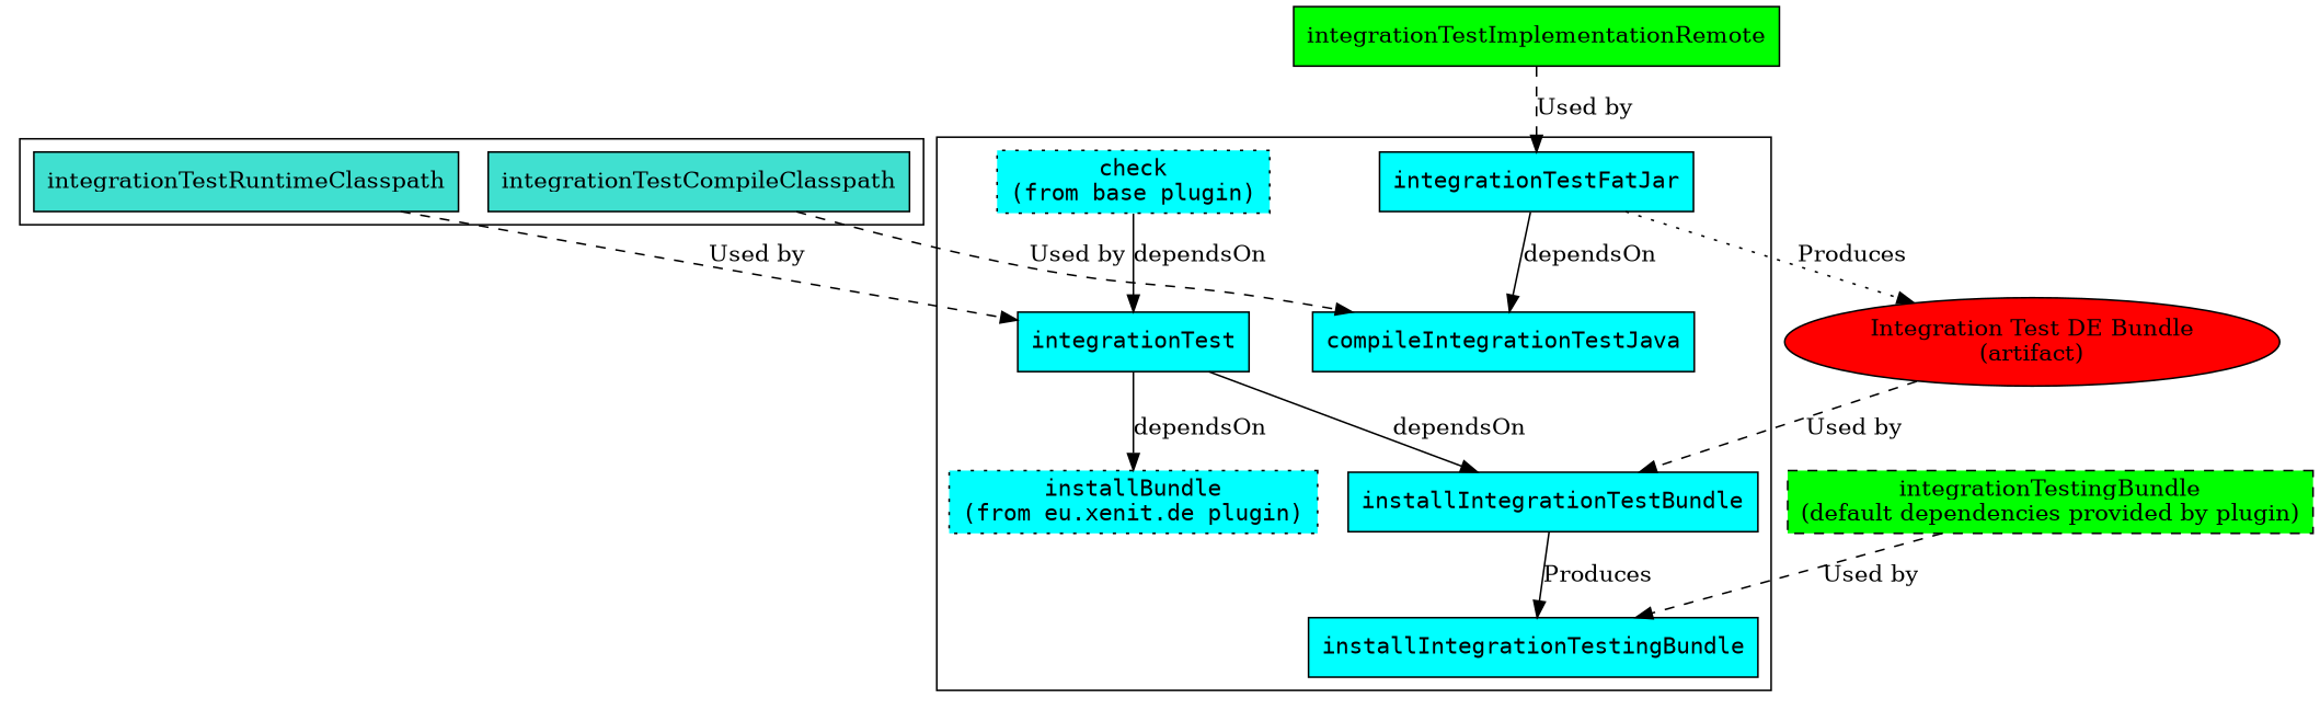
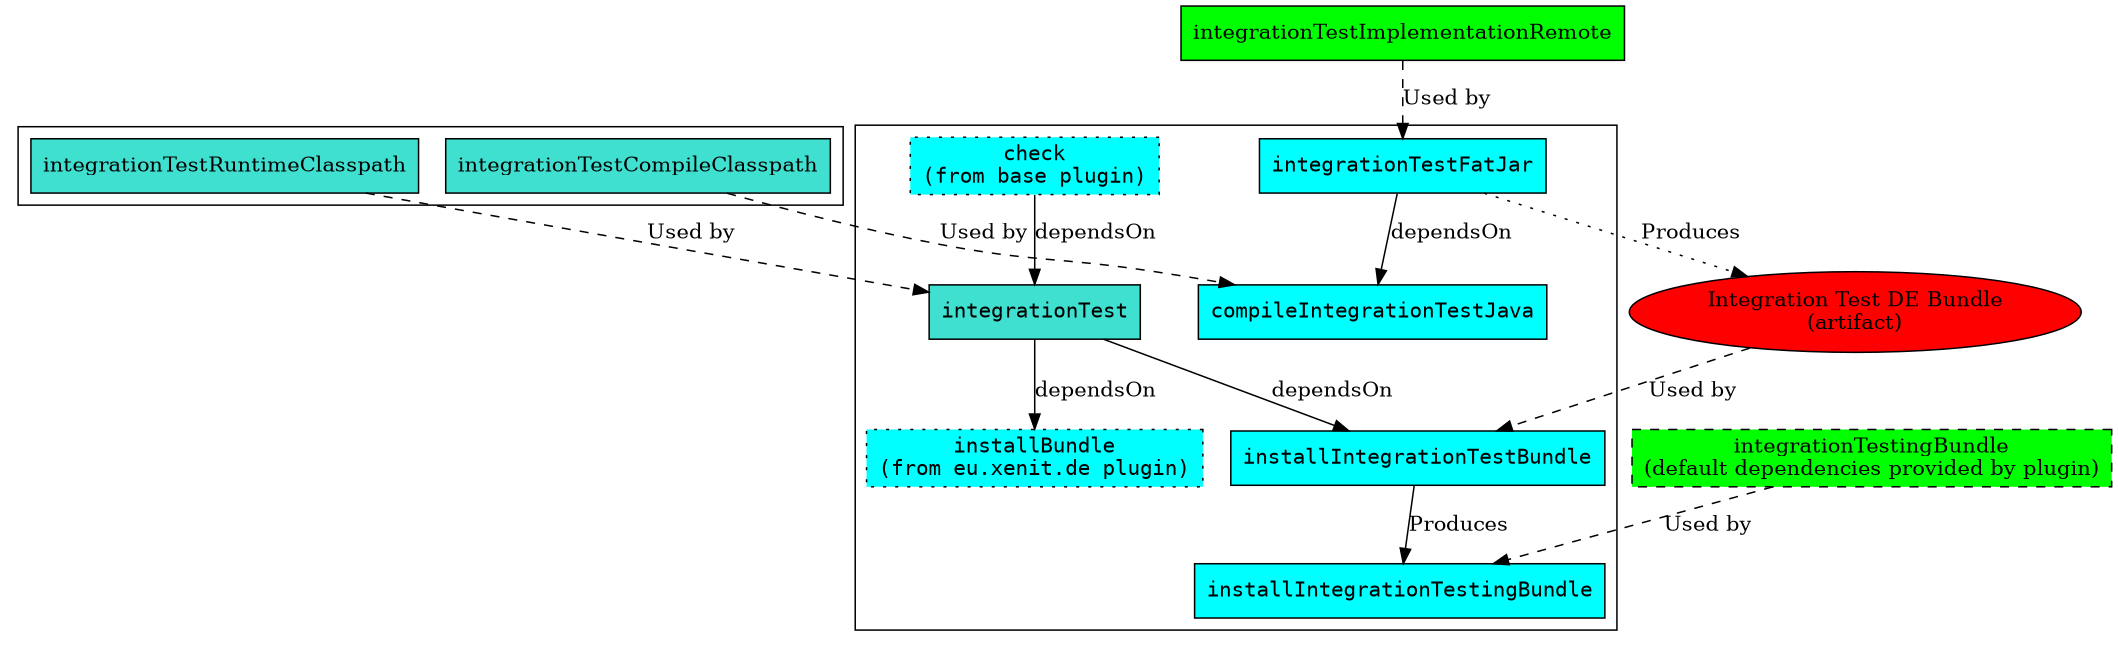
  digraph {
    node [fillcolor=cyan shape=box style=filled fontname=mono]
    integrationTestCompileClasspath [fillcolor=turquoise fontname=""]
    integrationTestRuntimeClasspath [fillcolor=turquoise fontname=""]
    integrationTestImplementationRemote [fillcolor=green fontname=""]
    integrationTestingBundle [fillcolor=green label="\N\n(default dependencies provided by plugin)" style="filled,dashed" fontname=""]
    installIntegrationTestingBundle
    installIntegrationTestBundle
    integrationTestFatJar
-   integrationTest
+   integrationTest [fillcolor=turquoise]
    compileIntegrationTestJava
    installBundle [label="\N\n(from eu.xenit.de plugin)" style="filled,dotted"]
    check [label="\N\n(from base plugin)" style="filled,dotted"]
    n12 [fillcolor=red label="Integration Test DE Bundle\n(artifact)" shape=oval fontname=""]
    subgraph sub_1 {
      subgraph cluster_2 {
        integrationTestCompileClasspath
        integrationTestRuntimeClasspath
      }
    }
    subgraph sub_3 {
      integrationTestImplementationRemote
      integrationTestingBundle
    }
    subgraph cluster_4 {
      installIntegrationTestingBundle
      installIntegrationTestBundle
      integrationTestFatJar
      integrationTest
      compileIntegrationTestJava
      installBundle
      check
    }
    subgraph sub_5 {
      integrationTestCompileClasspath
      integrationTestRuntimeClasspath
      integrationTestImplementationRemote
      integrationTestingBundle
      installIntegrationTestingBundle
      installIntegrationTestBundle
      integrationTestFatJar
      integrationTest
      compileIntegrationTestJava
      n12
    }
    subgraph sub_6 {
      installIntegrationTestingBundle
      installIntegrationTestBundle
      integrationTestFatJar
      integrationTest
      compileIntegrationTestJava
      installBundle
      check
    }
    subgraph sub_7 {
      integrationTestFatJar
      n12
    }
    integrationTestCompileClasspath -> compileIntegrationTestJava [label="Used by" style=dashed]
    integrationTestRuntimeClasspath -> integrationTest [label="Used by" style=dashed]
    integrationTestImplementationRemote -> integrationTestFatJar [label="Used by" style=dashed]
    integrationTestingBundle -> installIntegrationTestingBundle [label="Used by" style=dashed]
    installIntegrationTestBundle -> installIntegrationTestingBundle [label=Produces]
    integrationTestFatJar -> compileIntegrationTestJava [label=dependsOn]
    integrationTestFatJar -> n12 [label=Produces style=dotted]
    integrationTest -> installIntegrationTestBundle [label=dependsOn]
    integrationTest -> installBundle [label=dependsOn]
    check -> integrationTest [label=dependsOn]
    n12 -> installIntegrationTestBundle [label="Used by" style=dashed]
  }
